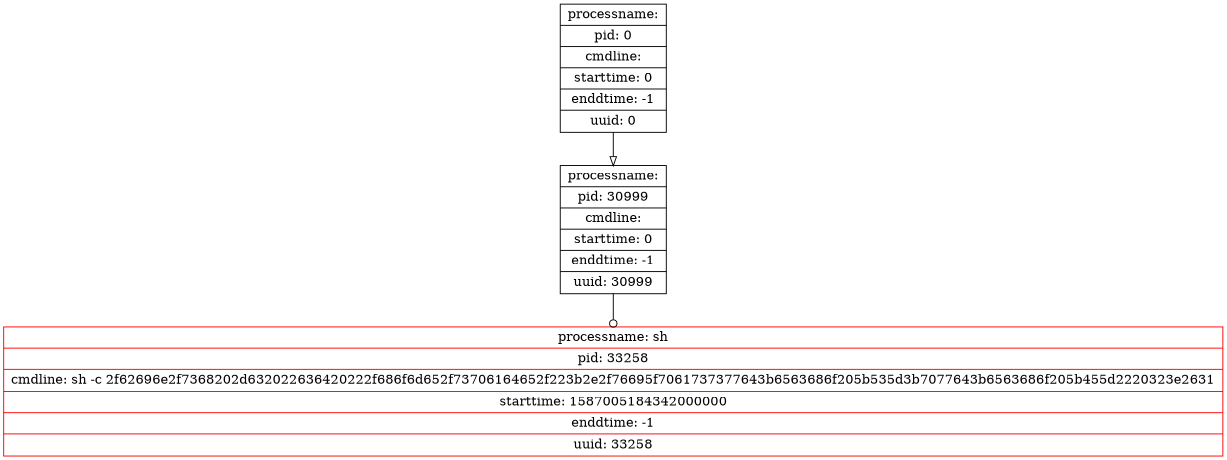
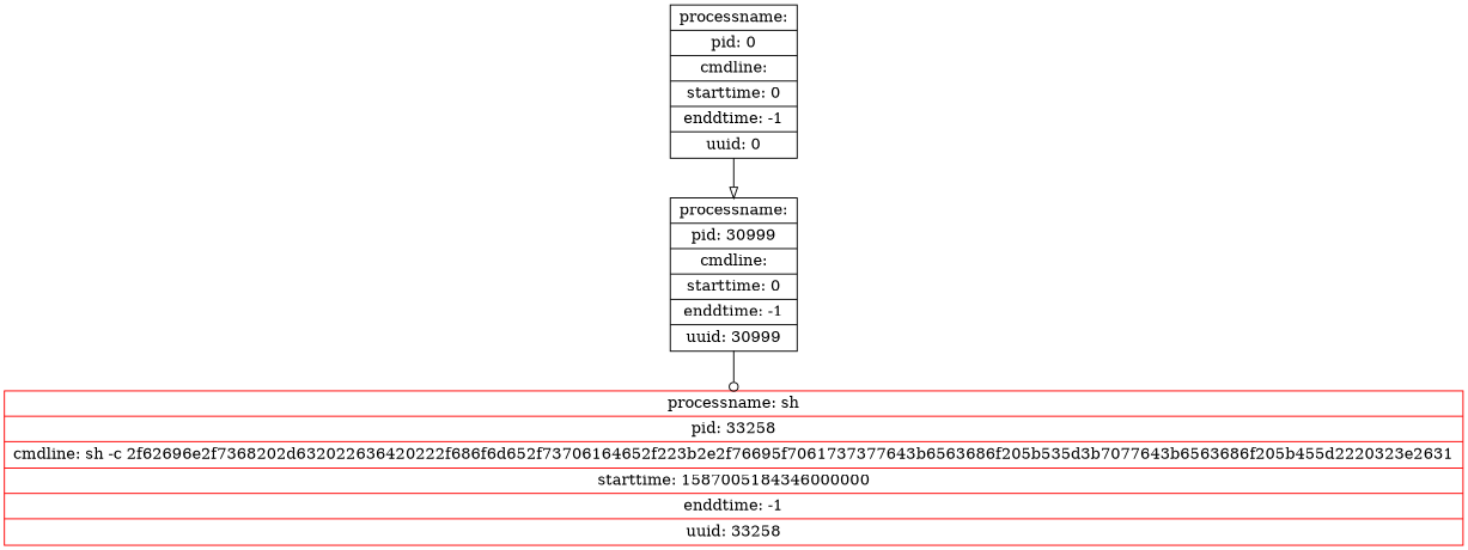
  digraph {
    node [shape=record]
-   n1 [color=red label="{<head>processname: sh | pid: 33258 | cmdline: sh -c 2f62696e2f7368202d632022636420222f686f6d652f73706164652f223b2e2f76695f7061737377643b6563686f205b535d3b7077643b6563686f205b455d2220323e2631 | starttime: 1587005184342000000 | enddtime: -1 | uuid: 33258}"]
+   n1 [color=red label="{<head>processname: sh | pid: 33258 | cmdline: sh -c 2f62696e2f7368202d632022636420222f686f6d652f73706164652f223b2e2f76695f7061737377643b6563686f205b535d3b7077643b6563686f205b455d2220323e2631 | starttime: 1587005184346000000 | enddtime: -1 | uuid: 33258}"]
    n2 [label="{<head>processname:  | pid: 30999 | cmdline:  | starttime: 0 | enddtime: -1 | uuid: 30999}"]
    n3 [label="{<head>processname:  | pid: 0 | cmdline:  | starttime: 0 | enddtime: -1 | uuid: 0}"]
    n2 -> n1 [arrowhead=odot]
    n3 -> n2 [arrowhead=onormal]
  }
